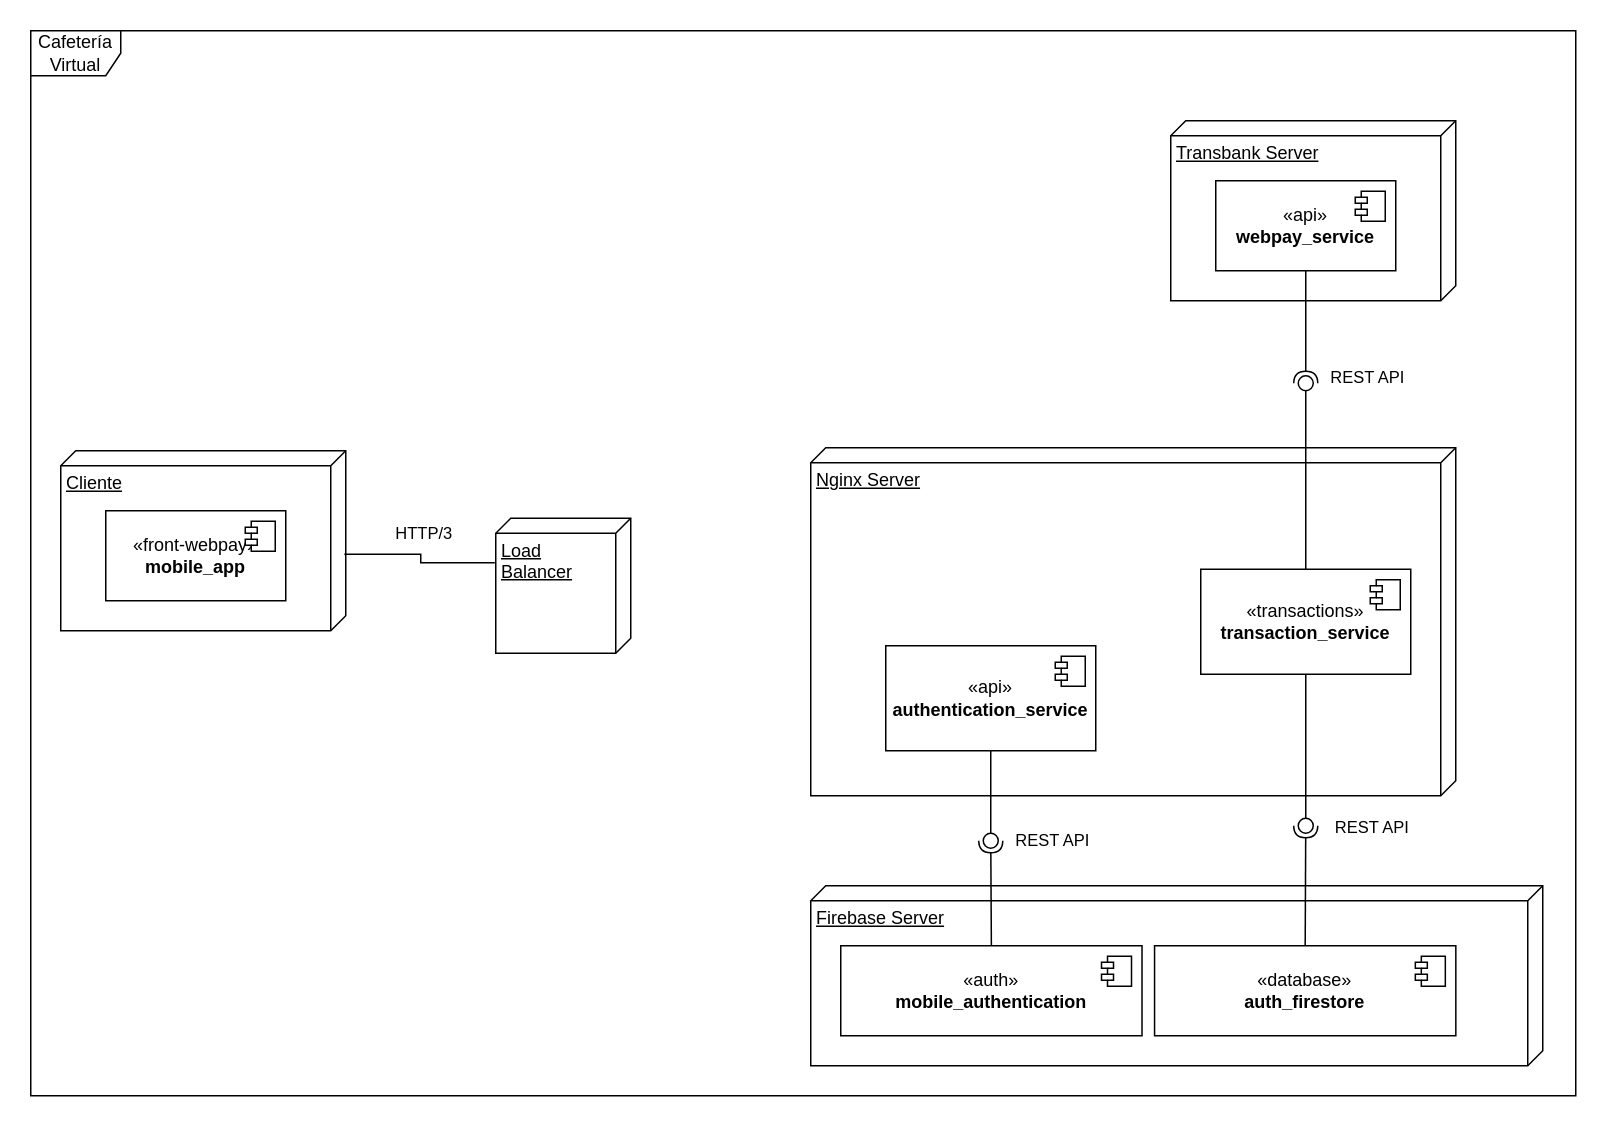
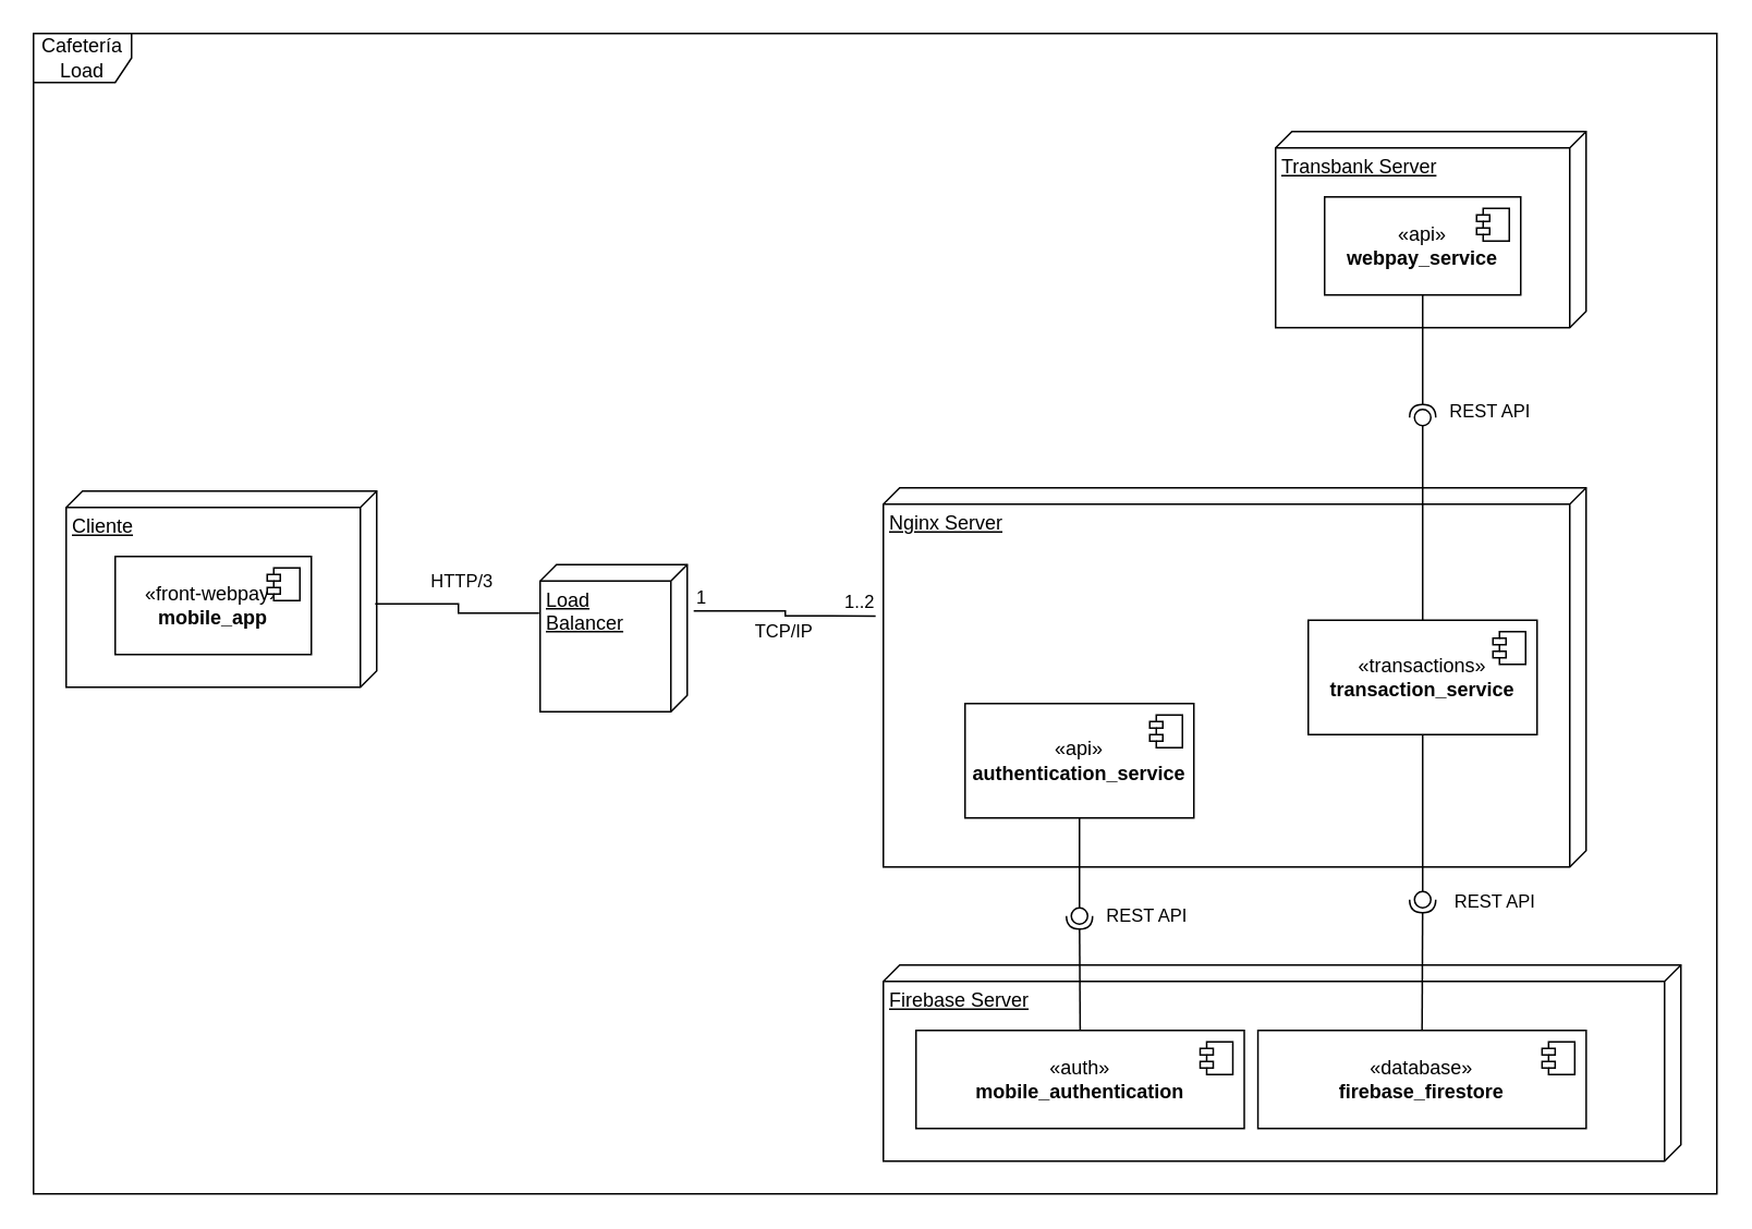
  <mxCell id="0" />
  <mxCell id="1" parent="0" />
- <mxCell id="2" value="Cafetería Virtual" style="shape=umlFrame;whiteSpace=wrap;html=1;pointerEvents=0;" vertex="1" parent="1"><mxGeometry x="20" y="20" width="1030" height="710" as="geometry" /></mxCell>
+ <mxCell id="2" value="Cafetería Load" style="shape=umlFrame;whiteSpace=wrap;html=1;pointerEvents=0;" vertex="1" parent="1"><mxGeometry x="20" y="20" width="1030" height="710" as="geometry" /></mxCell>
  <mxCell id="3" value="Load Balancer" style="verticalAlign=top;align=left;spacingTop=8;spacingLeft=2;spacingRight=12;shape=cube;size=10;direction=south;fontStyle=4;html=1;whiteSpace=wrap;" vertex="1" parent="1"><mxGeometry x="330" y="345" width="90" height="90" as="geometry" /></mxCell>
  <mxCell id="4" value="" style="group" vertex="1" connectable="0" parent="1"><mxGeometry x="40" y="300" width="190" height="120" as="geometry" /></mxCell>
  <mxCell id="5" value="Cliente" style="verticalAlign=top;align=left;spacingTop=8;spacingLeft=2;spacingRight=12;shape=cube;size=10;direction=south;fontStyle=4;html=1;whiteSpace=wrap;" vertex="1" parent="4"><mxGeometry width="190" height="120" as="geometry" /></mxCell>
  <mxCell id="6" value="«front-webpay»&lt;br&gt;&lt;b&gt;mobile_app&lt;/b&gt;" style="html=1;dropTarget=0;whiteSpace=wrap;" vertex="1" parent="4"><mxGeometry x="30" y="40" width="120" height="60" as="geometry" /></mxCell>
  <mxCell id="7" value="" style="shape=module;jettyWidth=8;jettyHeight=4;" vertex="1" parent="6"><mxGeometry x="1" width="20" height="20" relative="1" as="geometry"><mxPoint x="-27" y="7" as="offset" /></mxGeometry></mxCell>
  <mxCell id="8" value="" style="edgeStyle=orthogonalEdgeStyle;rounded=0;orthogonalLoop=1;jettySize=auto;html=1;endArrow=none;endFill=0;exitX=0.575;exitY=0.005;exitDx=0;exitDy=0;exitPerimeter=0;entryX=0.329;entryY=1.007;entryDx=0;entryDy=0;entryPerimeter=0;" edge="1" parent="1" source="5" target="3"><mxGeometry relative="1" as="geometry"><mxPoint x="240" y="360" as="sourcePoint" /><mxPoint x="340" y="360" as="targetPoint" /></mxGeometry></mxCell>
  <mxCell id="9" value="&lt;div&gt;HTTP/3&lt;/div&gt;" style="edgeLabel;html=1;align=center;verticalAlign=middle;resizable=0;points=[];" vertex="1" connectable="0" parent="8"><mxGeometry x="0.398" y="1" relative="1" as="geometry"><mxPoint x="-16" y="-19" as="offset" /></mxGeometry></mxCell>
  <mxCell id="10" value="&lt;div&gt;Nginx Server&lt;/div&gt;" style="verticalAlign=top;align=left;spacingTop=8;spacingLeft=2;spacingRight=12;shape=cube;size=10;direction=south;fontStyle=4;html=1;whiteSpace=wrap;" vertex="1" parent="1"><mxGeometry x="540" y="298" width="430" height="232" as="geometry" /></mxCell>
+ <mxCell id="11" value="" style="endArrow=none;html=1;edgeStyle=orthogonalEdgeStyle;rounded=0;exitX=0.314;exitY=-0.044;exitDx=0;exitDy=0;exitPerimeter=0;entryX=0.338;entryY=1.011;entryDx=0;entryDy=0;entryPerimeter=0;" edge="1" parent="1" source="3" target="10"><mxGeometry relative="1" as="geometry"><mxPoint x="400" y="400" as="sourcePoint" /><mxPoint x="560" y="400" as="targetPoint" /></mxGeometry></mxCell>
+ <mxCell id="12" value="&lt;div&gt;1&lt;/div&gt;" style="edgeLabel;resizable=0;html=1;align=left;verticalAlign=bottom;" connectable="0" vertex="1" parent="11"><mxGeometry x="-1" relative="1" as="geometry" /></mxCell>
+ <mxCell id="13" value="&lt;div&gt;1..2&lt;/div&gt;" style="edgeLabel;resizable=0;html=1;align=right;verticalAlign=bottom;" connectable="0" vertex="1" parent="11"><mxGeometry x="1" relative="1" as="geometry" /></mxCell>
+ <mxCell id="14" value="&lt;div&gt;TCP/IP&lt;/div&gt;" style="edgeLabel;html=1;align=center;verticalAlign=middle;resizable=0;points=[];" vertex="1" connectable="0" parent="11"><mxGeometry x="-0.203" relative="1" as="geometry"><mxPoint x="9" y="12" as="offset" /></mxGeometry></mxCell>
  <mxCell id="15" value="&lt;div&gt;«transactions»&lt;/div&gt;&lt;div&gt;&lt;b&gt;transaction_service&lt;/b&gt;&lt;/div&gt;" style="html=1;dropTarget=0;whiteSpace=wrap;" vertex="1" parent="1"><mxGeometry x="800" y="379" width="140" height="70" as="geometry" /></mxCell>
  <mxCell id="16" value="" style="shape=module;jettyWidth=8;jettyHeight=4;" vertex="1" parent="15"><mxGeometry x="1" width="20" height="20" relative="1" as="geometry"><mxPoint x="-27" y="7" as="offset" /></mxGeometry></mxCell>
  <mxCell id="17" value="" style="group" vertex="1" connectable="0" parent="1"><mxGeometry x="780" y="80" width="190" height="120" as="geometry" /></mxCell>
  <mxCell id="18" value="Transbank Server" style="verticalAlign=top;align=left;spacingTop=8;spacingLeft=2;spacingRight=12;shape=cube;size=10;direction=south;fontStyle=4;html=1;whiteSpace=wrap;" vertex="1" parent="17"><mxGeometry width="190" height="120" as="geometry" /></mxCell>
  <mxCell id="19" value="&lt;div&gt;«api»&lt;/div&gt;&lt;div&gt;&lt;b&gt;webpay_service&lt;/b&gt;&lt;/div&gt;" style="html=1;dropTarget=0;whiteSpace=wrap;" vertex="1" parent="17"><mxGeometry x="30" y="40" width="120" height="60" as="geometry" /></mxCell>
  <mxCell id="20" value="" style="shape=module;jettyWidth=8;jettyHeight=4;" vertex="1" parent="19"><mxGeometry x="1" width="20" height="20" relative="1" as="geometry"><mxPoint x="-27" y="7" as="offset" /></mxGeometry></mxCell>
  <mxCell id="21" value="" style="group" vertex="1" connectable="0" parent="1"><mxGeometry x="725" y="250" width="10" height="10" as="geometry" /></mxCell>
  <mxCell id="22" value="" style="ellipse;whiteSpace=wrap;html=1;align=center;aspect=fixed;fillColor=none;strokeColor=none;resizable=0;perimeter=centerPerimeter;rotatable=0;allowArrows=0;points=[];outlineConnect=1;" vertex="1" parent="21"><mxGeometry width="10" height="10" as="geometry" /></mxCell>
  <mxCell id="23" value="" style="rounded=0;orthogonalLoop=1;jettySize=auto;html=1;endArrow=halfCircle;endFill=0;endSize=6;strokeWidth=1;sketch=0;exitX=0.5;exitY=1;exitDx=0;exitDy=0;" edge="1" parent="1" source="19"><mxGeometry relative="1" as="geometry"><mxPoint x="105" y="95" as="sourcePoint" /><mxPoint x="870" y="255" as="targetPoint" /></mxGeometry></mxCell>
  <mxCell id="24" value="&lt;div&gt;REST API&lt;/div&gt;" style="edgeLabel;html=1;align=center;verticalAlign=middle;resizable=0;points=[];" vertex="1" connectable="0" parent="23"><mxGeometry x="0.68" y="-2" relative="1" as="geometry"><mxPoint x="42" y="7" as="offset" /></mxGeometry></mxCell>
  <mxCell id="25" value="" style="rounded=0;orthogonalLoop=1;jettySize=auto;html=1;endArrow=oval;endFill=0;sketch=0;sourcePerimeterSpacing=0;targetPerimeterSpacing=0;endSize=10;exitX=0.5;exitY=0;exitDx=0;exitDy=0;" edge="1" parent="1" source="15"><mxGeometry relative="1" as="geometry"><mxPoint x="65" y="95" as="sourcePoint" /><mxPoint x="870" y="255" as="targetPoint" /></mxGeometry></mxCell>
  <mxCell id="26" value="&lt;div&gt;«api»&lt;/div&gt;&lt;div&gt;&lt;b&gt;authentication_service&lt;/b&gt;&lt;/div&gt;" style="html=1;dropTarget=0;whiteSpace=wrap;" vertex="1" parent="1"><mxGeometry x="590" y="430" width="140" height="70" as="geometry" /></mxCell>
  <mxCell id="27" value="" style="shape=module;jettyWidth=8;jettyHeight=4;" vertex="1" parent="26"><mxGeometry x="1" width="20" height="20" relative="1" as="geometry"><mxPoint x="-27" y="7" as="offset" /></mxGeometry></mxCell>
  <mxCell id="28" value="" style="group" vertex="1" connectable="0" parent="1"><mxGeometry x="710" y="590" width="318" height="120" as="geometry" /></mxCell>
  <mxCell id="29" value="Firebase Server" style="verticalAlign=top;align=left;spacingTop=8;spacingLeft=2;spacingRight=12;shape=cube;size=10;direction=south;fontStyle=4;html=1;whiteSpace=wrap;" vertex="1" parent="28"><mxGeometry x="-170" width="488" height="120" as="geometry" /></mxCell>
- <mxCell id="30" value="&lt;div&gt;«database»&lt;/div&gt;&lt;div&gt;&lt;b&gt;auth_firestore&lt;/b&gt;&lt;br&gt;&lt;/div&gt;" style="html=1;dropTarget=0;whiteSpace=wrap;" vertex="1" parent="28"><mxGeometry x="59.211" y="40" width="200.842" height="60" as="geometry" /></mxCell>
+ <mxCell id="30" value="&lt;div&gt;«database»&lt;/div&gt;&lt;div&gt;&lt;b&gt;firebase_firestore&lt;/b&gt;&lt;br&gt;&lt;/div&gt;" style="html=1;dropTarget=0;whiteSpace=wrap;" vertex="1" parent="28"><mxGeometry x="59.211" y="40" width="200.842" height="60" as="geometry" /></mxCell>
  <mxCell id="31" value="" style="shape=module;jettyWidth=8;jettyHeight=4;" vertex="1" parent="30"><mxGeometry x="1" width="20" height="20" relative="1" as="geometry"><mxPoint x="-27" y="7" as="offset" /></mxGeometry></mxCell>
  <mxCell id="32" value="&lt;div&gt;«auth»&lt;/div&gt;&lt;div&gt;&lt;b&gt;mobile_authentication&lt;/b&gt;&lt;br&gt;&lt;/div&gt;" style="html=1;dropTarget=0;whiteSpace=wrap;" vertex="1" parent="28"><mxGeometry x="-149.999" y="40" width="200.842" height="60" as="geometry" /></mxCell>
  <mxCell id="33" value="" style="shape=module;jettyWidth=8;jettyHeight=4;" vertex="1" parent="32"><mxGeometry x="1" width="20" height="20" relative="1" as="geometry"><mxPoint x="-27" y="7" as="offset" /></mxGeometry></mxCell>
  <mxCell id="34" value="" style="rounded=0;orthogonalLoop=1;jettySize=auto;html=1;endArrow=halfCircle;endFill=0;endSize=6;strokeWidth=1;sketch=0;exitX=0.5;exitY=0;exitDx=0;exitDy=0;" edge="1" parent="1" source="30"><mxGeometry relative="1" as="geometry"><mxPoint x="869.5" y="530" as="sourcePoint" /><mxPoint x="870" y="550" as="targetPoint" /></mxGeometry></mxCell>
  <mxCell id="35" value="&lt;div&gt;REST API&lt;/div&gt;" style="edgeLabel;html=1;align=center;verticalAlign=middle;resizable=0;points=[];" vertex="1" connectable="0" parent="34"><mxGeometry x="0.68" y="-2" relative="1" as="geometry"><mxPoint x="42" y="-13" as="offset" /></mxGeometry></mxCell>
  <mxCell id="36" value="" style="rounded=0;orthogonalLoop=1;jettySize=auto;html=1;endArrow=oval;endFill=0;sketch=0;sourcePerimeterSpacing=0;targetPerimeterSpacing=0;endSize=10;exitX=0.5;exitY=1;exitDx=0;exitDy=0;" edge="1" parent="1" source="15"><mxGeometry relative="1" as="geometry"><mxPoint x="869.5" y="670" as="sourcePoint" /><mxPoint x="870" y="550" as="targetPoint" /></mxGeometry></mxCell>
  <mxCell id="37" value="" style="rounded=0;orthogonalLoop=1;jettySize=auto;html=1;endArrow=halfCircle;endFill=0;endSize=6;strokeWidth=1;sketch=0;exitX=0.5;exitY=0;exitDx=0;exitDy=0;" edge="1" parent="1" source="32"><mxGeometry relative="1" as="geometry"><mxPoint x="660" y="500" as="sourcePoint" /><mxPoint x="660" y="560" as="targetPoint" /></mxGeometry></mxCell>
  <mxCell id="38" value="&lt;div&gt;REST API&lt;/div&gt;" style="edgeLabel;html=1;align=center;verticalAlign=middle;resizable=0;points=[];" vertex="1" connectable="0" parent="37"><mxGeometry x="0.68" y="-2" relative="1" as="geometry"><mxPoint x="38" y="-11" as="offset" /></mxGeometry></mxCell>
  <mxCell id="39" value="" style="rounded=0;orthogonalLoop=1;jettySize=auto;html=1;endArrow=oval;endFill=0;sketch=0;sourcePerimeterSpacing=0;targetPerimeterSpacing=0;endSize=10;exitX=0.5;exitY=1;exitDx=0;exitDy=0;" edge="1" parent="1" source="26"><mxGeometry relative="1" as="geometry"><mxPoint x="660" y="640" as="sourcePoint" /><mxPoint x="660" y="560" as="targetPoint" /></mxGeometry></mxCell>
